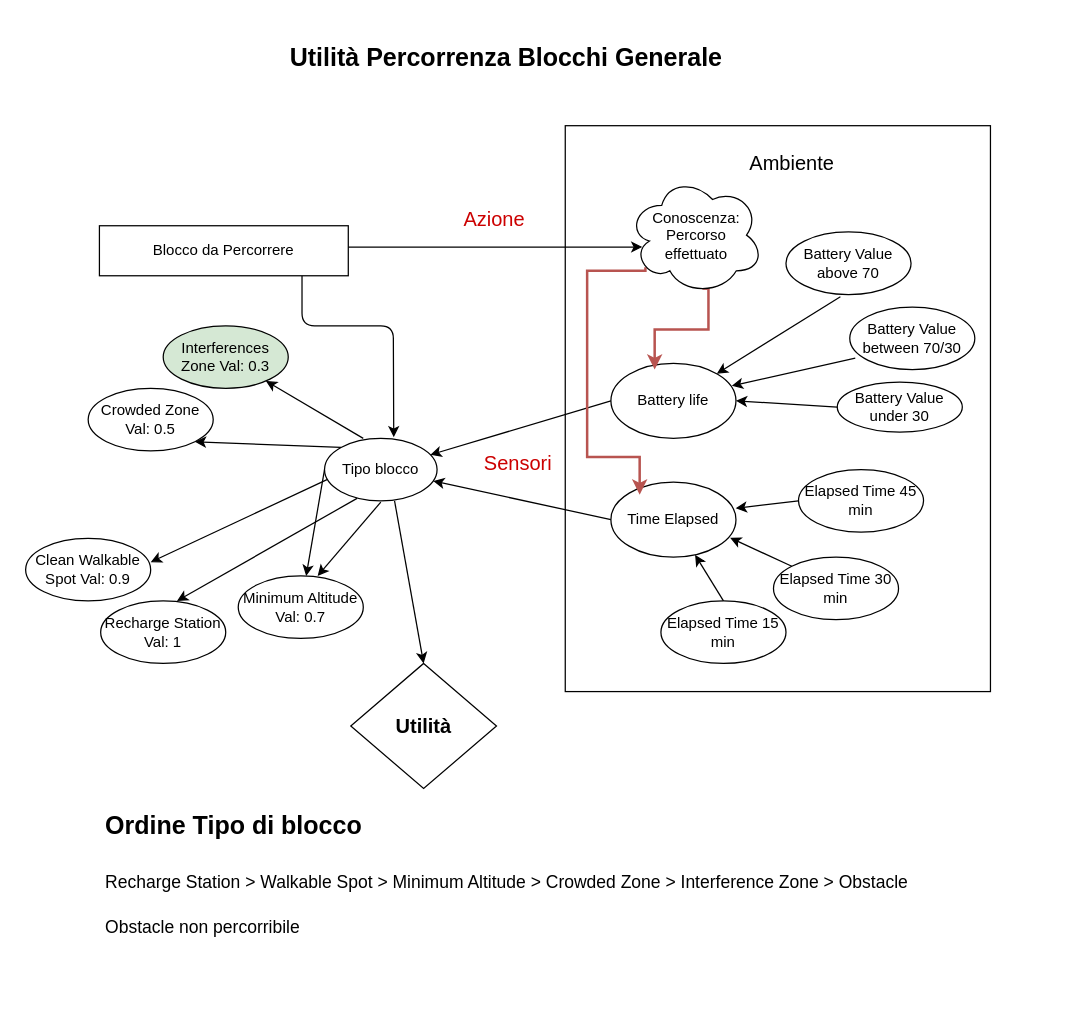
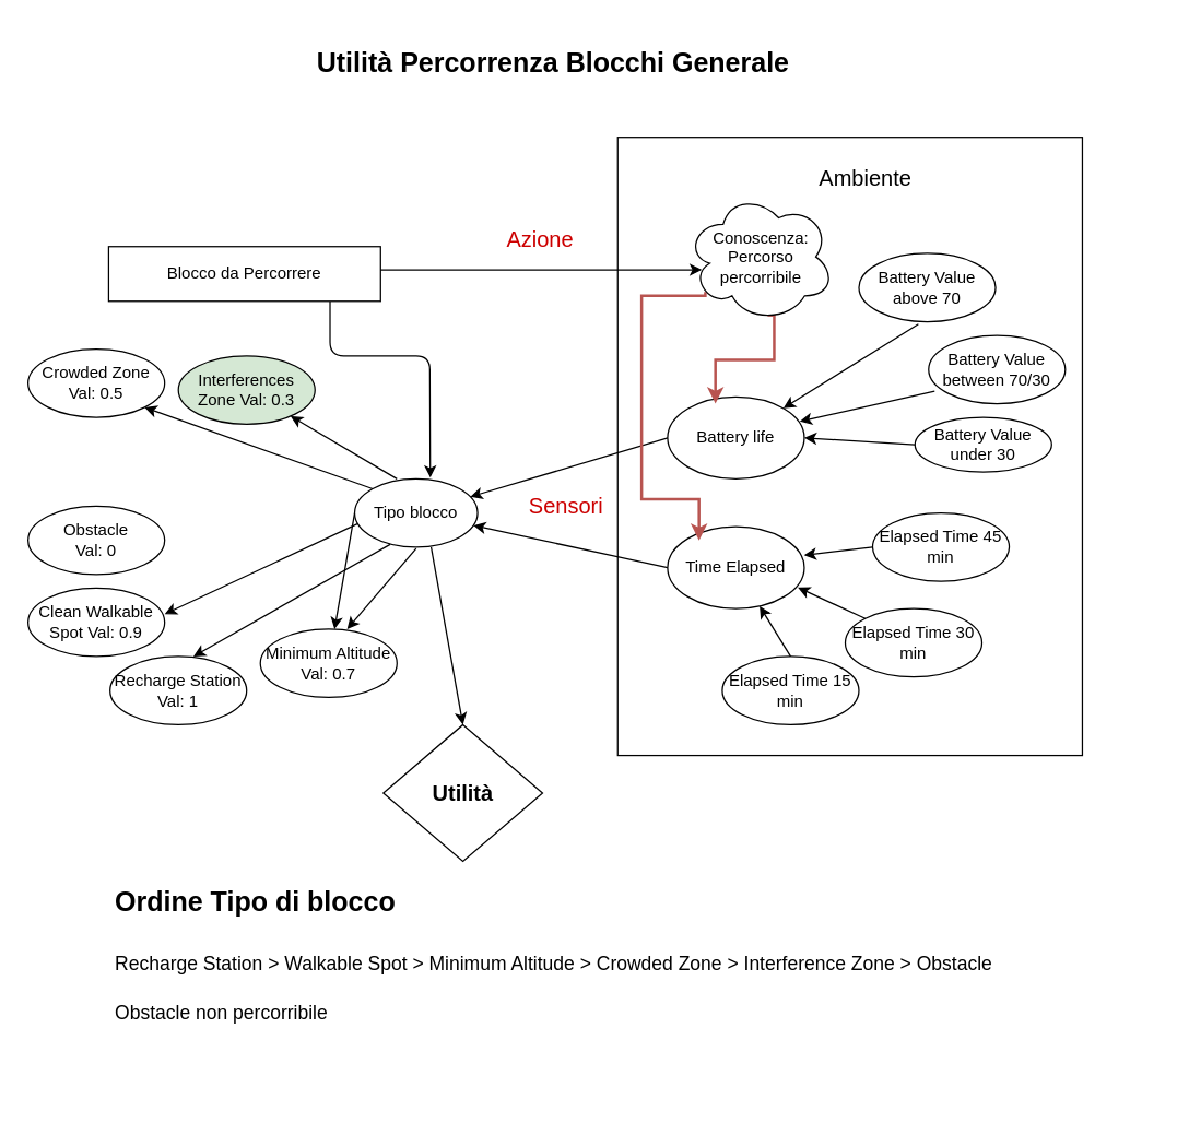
  <mxCell id="0" />
  <mxCell id="1" parent="0" />
  <mxCell id="2" value="" style="rounded=0;whiteSpace=wrap;html=1;rotation=-90;" parent="1" vertex="1"><mxGeometry x="395.25" y="156.25" width="452.5" height="340" as="geometry" /></mxCell>
  <mxCell id="3" value="" style="endArrow=classic;html=1;entryX=0.615;entryY=-0.018;entryDx=0;entryDy=0;entryPerimeter=0;" parent="1" target="5" edge="1"><mxGeometry width="50" height="50" relative="1" as="geometry"><mxPoint x="241" y="220" as="sourcePoint" /><mxPoint x="310" y="350" as="targetPoint" /><Array as="points"><mxPoint x="241" y="260" /><mxPoint x="314" y="260" /></Array></mxGeometry></mxCell>
  <mxCell id="4" value="Blocco da Percorrere" style="rounded=0;whiteSpace=wrap;html=1;" parent="1" vertex="1"><mxGeometry x="79" y="180" width="199" height="40" as="geometry" /></mxCell>
  <mxCell id="5" value="Tipo blocco" style="ellipse;whiteSpace=wrap;html=1;" parent="1" vertex="1"><mxGeometry x="259" y="350" width="90" height="50" as="geometry" /></mxCell>
  <mxCell id="6" value="&lt;font style=&quot;font-size: 16px&quot;&gt;&lt;b&gt;Utilità&lt;/b&gt;&lt;/font&gt;" style="rhombus;whiteSpace=wrap;html=1;" parent="1" vertex="1"><mxGeometry x="280" y="530" width="116.5" height="100" as="geometry" /></mxCell>
  <mxCell id="7" value="" style="endArrow=classic;html=1;entryX=0.5;entryY=0;entryDx=0;entryDy=0;" parent="1" target="6" edge="1"><mxGeometry width="50" height="50" relative="1" as="geometry"><mxPoint x="315" y="400" as="sourcePoint" /><mxPoint x="339.25" y="520" as="targetPoint" /></mxGeometry></mxCell>
  <mxCell id="8" value="" style="endArrow=classic;html=1;exitX=0.022;exitY=0.66;exitDx=0;exitDy=0;exitPerimeter=0;entryX=1;entryY=0.38;entryDx=0;entryDy=0;entryPerimeter=0;" parent="1" source="5" target="10" edge="1"><mxGeometry width="50" height="50" relative="1" as="geometry"><mxPoint x="199" y="460" as="sourcePoint" /><mxPoint x="149" y="380" as="targetPoint" /></mxGeometry></mxCell>
  <mxCell id="9" value="" style="endArrow=classic;html=1;exitX=0.289;exitY=0.96;exitDx=0;exitDy=0;entryX=0.61;entryY=0;entryDx=0;entryDy=0;entryPerimeter=0;exitPerimeter=0;" parent="1" source="5" target="11" edge="1"><mxGeometry width="50" height="50" relative="1" as="geometry"><mxPoint x="272.96" y="400" as="sourcePoint" /><mxPoint x="159" y="430" as="targetPoint" /></mxGeometry></mxCell>
  <mxCell id="10" value="Clean Walkable Spot Val: 0.9" style="ellipse;whiteSpace=wrap;html=1;" parent="1" vertex="1"><mxGeometry x="20" y="430" width="100" height="50" as="geometry" /></mxCell>
  <mxCell id="11" value="Recharge Station&lt;br&gt;Val: 1" style="ellipse;whiteSpace=wrap;html=1;" parent="1" vertex="1"><mxGeometry x="80" y="480" width="100" height="50" as="geometry" /></mxCell>
  <mxCell id="12" value="" style="endArrow=classic;html=1;entryX=0.635;entryY=0;entryDx=0;entryDy=0;entryPerimeter=0;" parent="1" target="13" edge="1"><mxGeometry width="50" height="50" relative="1" as="geometry"><mxPoint x="304" y="401" as="sourcePoint" /><mxPoint x="230" y="477" as="targetPoint" /></mxGeometry></mxCell>
  <mxCell id="13" value="Minimum Altitude&lt;br&gt;Val: 0.7" style="ellipse;whiteSpace=wrap;html=1;" parent="1" vertex="1"><mxGeometry x="190" y="460" width="100" height="50" as="geometry" /></mxCell>
  <mxCell id="14" value="Interferences Zone Val: 0.3" style="ellipse;whiteSpace=wrap;html=1;fillColor=#d5e8d4;" parent="1" vertex="1"><mxGeometry x="130" y="260" width="100" height="50" as="geometry" /></mxCell>
  <mxCell id="15" value="" style="endArrow=classic;html=1;exitX=0;exitY=0.5;exitDx=0;exitDy=0;" parent="1" source="5" target="13" edge="1"><mxGeometry width="50" height="50" relative="1" as="geometry"><mxPoint x="326.98" y="429" as="sourcePoint" /><mxPoint x="239" y="480" as="targetPoint" /></mxGeometry></mxCell>
+ <mxCell id="16" value="Obstacle&lt;br&gt;Val: 0" style="ellipse;whiteSpace=wrap;html=1;" parent="1" vertex="1"><mxGeometry x="20" y="370" width="100" height="50" as="geometry" /></mxCell>
  <mxCell id="17" value="" style="endArrow=classic;html=1;exitX=0;exitY=0;exitDx=0;exitDy=0;entryX=1;entryY=1;entryDx=0;entryDy=0;" parent="1" source="5" target="18" edge="1"><mxGeometry width="50" height="50" relative="1" as="geometry"><mxPoint x="338.98" y="393" as="sourcePoint" /><mxPoint x="109" y="240" as="targetPoint" /></mxGeometry></mxCell>
- <mxCell id="18" value="Crowded Zone&lt;br&gt;Val: 0.5" style="ellipse;whiteSpace=wrap;html=1;" parent="1" vertex="1"><mxGeometry x="70" y="310" width="100" height="50" as="geometry" /></mxCell>
+ <mxCell id="18" value="Crowded Zone&lt;br&gt;Val: 0.5" style="ellipse;whiteSpace=wrap;html=1;" parent="1" vertex="1"><mxGeometry x="20" y="255" width="100" height="50" as="geometry" /></mxCell>
  <mxCell id="19" value="&lt;font style=&quot;font-size: 20px&quot;&gt;&lt;b&gt;Utilità Percorrenza Blocchi Generale&lt;/b&gt;&lt;/font&gt;" style="text;html=1;strokeColor=none;fillColor=none;align=center;verticalAlign=middle;whiteSpace=wrap;rounded=0;" parent="1" vertex="1"><mxGeometry x="190" y="20" width="428.5" height="50" as="geometry" /></mxCell>
  <mxCell id="20" value="&lt;h1 style=&quot;font-size: 20px&quot;&gt;&lt;font style=&quot;font-size: 20px&quot;&gt;Ordine Tipo di blocco&lt;/font&gt;&lt;/h1&gt;&lt;h1&gt;&lt;span style=&quot;font-weight: 400&quot;&gt;&lt;font style=&quot;font-size: 14px&quot;&gt;Recharge Station &amp;gt; Walkable Spot &amp;gt; Minimum Altitude &amp;gt; Crowded Zone &amp;gt; Interference Zone &amp;gt; Obstacle&lt;/font&gt;&lt;/span&gt;&lt;/h1&gt;&lt;div&gt;&lt;span style=&quot;font-weight: 400&quot;&gt;&lt;font style=&quot;font-size: 14px&quot;&gt;Obstacle non percorribile&lt;/font&gt;&lt;/span&gt;&lt;/div&gt;&lt;div&gt;&lt;br&gt;&lt;/div&gt;&lt;div&gt;&lt;span style=&quot;font-weight: 400&quot;&gt;&lt;font style=&quot;font-size: 14px&quot;&gt;&lt;br&gt;&lt;/font&gt;&lt;/span&gt;&lt;/div&gt;&lt;div&gt;&lt;span style=&quot;font-weight: 400&quot;&gt;&lt;font style=&quot;font-size: 14px&quot;&gt;&lt;br&gt;&lt;/font&gt;&lt;/span&gt;&lt;/div&gt;&lt;div&gt;&lt;span style=&quot;font-weight: 400&quot;&gt;&lt;font style=&quot;font-size: 14px&quot;&gt;&lt;br&gt;&lt;/font&gt;&lt;/span&gt;&lt;/div&gt;" style="text;html=1;strokeColor=none;fillColor=none;spacing=5;spacingTop=-20;whiteSpace=wrap;overflow=hidden;rounded=0;" parent="1" vertex="1"><mxGeometry x="79" y="645" width="675" height="155" as="geometry" /></mxCell>
  <mxCell id="21" style="edgeStyle=orthogonalEdgeStyle;rounded=0;orthogonalLoop=1;jettySize=auto;html=1;exitX=0.5;exitY=1;exitDx=0;exitDy=0;" parent="1" edge="1"><mxGeometry relative="1" as="geometry"><mxPoint x="305" y="170" as="sourcePoint" /><mxPoint x="305" y="170" as="targetPoint" /></mxGeometry></mxCell>
  <mxCell id="22" value="Battery life" style="ellipse;whiteSpace=wrap;html=1;" parent="1" vertex="1"><mxGeometry x="488" y="290" width="100" height="60" as="geometry" /></mxCell>
  <mxCell id="23" value="Time Elapsed" style="ellipse;whiteSpace=wrap;html=1;" parent="1" vertex="1"><mxGeometry x="488" y="385" width="100" height="60" as="geometry" /></mxCell>
  <mxCell id="24" value="" style="endArrow=classic;html=1;exitX=0;exitY=0.5;exitDx=0;exitDy=0;" parent="1" source="22" target="5" edge="1"><mxGeometry width="50" height="50" relative="1" as="geometry"><mxPoint x="494" y="339" as="sourcePoint" /><mxPoint x="379" y="375" as="targetPoint" /></mxGeometry></mxCell>
  <mxCell id="25" value="" style="endArrow=classic;html=1;exitX=0;exitY=0.5;exitDx=0;exitDy=0;" parent="1" source="23" target="5" edge="1"><mxGeometry width="50" height="50" relative="1" as="geometry"><mxPoint x="368" y="535" as="sourcePoint" /><mxPoint x="379" y="380" as="targetPoint" /></mxGeometry></mxCell>
  <mxCell id="26" value="Elapsed Time 15 min" style="ellipse;whiteSpace=wrap;html=1;" parent="1" vertex="1"><mxGeometry x="528" y="480" width="100" height="50" as="geometry" /></mxCell>
  <mxCell id="27" value="Elapsed Time 30 min" style="ellipse;whiteSpace=wrap;html=1;" parent="1" vertex="1"><mxGeometry x="618" y="445" width="100" height="50" as="geometry" /></mxCell>
  <mxCell id="28" value="Elapsed Time 45 min" style="ellipse;whiteSpace=wrap;html=1;" parent="1" vertex="1"><mxGeometry x="638" y="375" width="100" height="50" as="geometry" /></mxCell>
  <mxCell id="29" value="" style="endArrow=classic;html=1;exitX=0.5;exitY=0;exitDx=0;exitDy=0;" parent="1" source="26" target="23" edge="1"><mxGeometry width="50" height="50" relative="1" as="geometry"><mxPoint x="368" y="445" as="sourcePoint" /><mxPoint x="418" y="395" as="targetPoint" /></mxGeometry></mxCell>
  <mxCell id="30" value="" style="endArrow=classic;html=1;exitX=0;exitY=0;exitDx=0;exitDy=0;entryX=0.953;entryY=0.742;entryDx=0;entryDy=0;entryPerimeter=0;" parent="1" source="27" target="23" edge="1"><mxGeometry width="50" height="50" relative="1" as="geometry"><mxPoint x="368" y="445" as="sourcePoint" /><mxPoint x="418" y="395" as="targetPoint" /></mxGeometry></mxCell>
  <mxCell id="31" value="" style="endArrow=classic;html=1;exitX=0;exitY=0.5;exitDx=0;exitDy=0;entryX=0.998;entryY=0.349;entryDx=0;entryDy=0;entryPerimeter=0;" parent="1" source="28" target="23" edge="1"><mxGeometry width="50" height="50" relative="1" as="geometry"><mxPoint x="368" y="445" as="sourcePoint" /><mxPoint x="418" y="395" as="targetPoint" /></mxGeometry></mxCell>
  <mxCell id="32" value="Battery Value under 30" style="ellipse;whiteSpace=wrap;html=1;" parent="1" vertex="1"><mxGeometry x="669" y="305" width="100" height="40" as="geometry" /></mxCell>
  <mxCell id="33" value="Battery Value between 70/30" style="ellipse;whiteSpace=wrap;html=1;" parent="1" vertex="1"><mxGeometry x="679" y="245" width="100" height="50" as="geometry" /></mxCell>
  <mxCell id="34" value="Battery Value above 70" style="ellipse;whiteSpace=wrap;html=1;" parent="1" vertex="1"><mxGeometry x="628" y="185" width="100" height="50" as="geometry" /></mxCell>
  <mxCell id="35" value="" style="endArrow=classic;html=1;exitX=0.435;exitY=1.036;exitDx=0;exitDy=0;exitPerimeter=0;" parent="1" source="34" target="22" edge="1"><mxGeometry width="50" height="50" relative="1" as="geometry"><mxPoint x="368" y="445" as="sourcePoint" /><mxPoint x="418" y="395" as="targetPoint" /></mxGeometry></mxCell>
  <mxCell id="36" value="" style="endArrow=classic;html=1;exitX=0.044;exitY=0.818;exitDx=0;exitDy=0;exitPerimeter=0;entryX=0.967;entryY=0.3;entryDx=0;entryDy=0;entryPerimeter=0;" parent="1" source="33" target="22" edge="1"><mxGeometry width="50" height="50" relative="1" as="geometry"><mxPoint x="368" y="445" as="sourcePoint" /><mxPoint x="418" y="395" as="targetPoint" /></mxGeometry></mxCell>
  <mxCell id="37" value="" style="endArrow=classic;html=1;exitX=0;exitY=0.5;exitDx=0;exitDy=0;entryX=1;entryY=0.5;entryDx=0;entryDy=0;" parent="1" source="32" target="22" edge="1"><mxGeometry width="50" height="50" relative="1" as="geometry"><mxPoint x="368" y="445" as="sourcePoint" /><mxPoint x="418" y="395" as="targetPoint" /></mxGeometry></mxCell>
  <mxCell id="38" style="edgeStyle=orthogonalEdgeStyle;rounded=0;orthogonalLoop=1;jettySize=auto;html=1;exitX=0.13;exitY=0.77;exitDx=0;exitDy=0;exitPerimeter=0;fillColor=#f8cecc;strokeColor=#b85450;entryX=0.23;entryY=0.167;entryDx=0;entryDy=0;entryPerimeter=0;strokeWidth=2;" parent="1" source="42" target="23" edge="1"><mxGeometry relative="1" as="geometry"><Array as="points"><mxPoint x="469" y="216" /><mxPoint x="469" y="365" /><mxPoint x="511" y="365" /></Array><mxPoint x="443.5" y="255" as="sourcePoint" /><mxPoint x="511" y="385" as="targetPoint" /></mxGeometry></mxCell>
  <mxCell id="39" value="" style="endArrow=classic;html=1;entryX=0.107;entryY=0.6;entryDx=0;entryDy=0;entryPerimeter=0;" parent="1" target="42" edge="1"><mxGeometry width="50" height="50" relative="1" as="geometry"><mxPoint x="278" y="197" as="sourcePoint" /><mxPoint x="408" y="215" as="targetPoint" /></mxGeometry></mxCell>
  <mxCell id="40" value="" style="endArrow=classic;html=1;exitX=0.344;exitY=0;exitDx=0;exitDy=0;exitPerimeter=0;" parent="1" source="5" target="14" edge="1"><mxGeometry width="50" height="50" relative="1" as="geometry"><mxPoint x="330" y="420" as="sourcePoint" /><mxPoint x="380" y="370" as="targetPoint" /></mxGeometry></mxCell>
  <mxCell id="41" style="edgeStyle=orthogonalEdgeStyle;rounded=0;orthogonalLoop=1;jettySize=auto;html=1;exitX=0.55;exitY=0.95;exitDx=0;exitDy=0;exitPerimeter=0;strokeWidth=2;fillColor=#f8cecc;strokeColor=#b85450;" parent="1" source="42" edge="1"><mxGeometry relative="1" as="geometry"><mxPoint x="523" y="295" as="targetPoint" /><Array as="points"><mxPoint x="566" y="263" /><mxPoint x="523" y="263" /></Array></mxGeometry></mxCell>
- <mxCell id="42" value="Conoscenza:&lt;br&gt;Percorso &lt;br&gt;effettuato" style="ellipse;shape=cloud;whiteSpace=wrap;html=1;align=center;" parent="1" vertex="1"><mxGeometry x="501.5" y="140" width="108.5" height="95" as="geometry" /></mxCell>
+ <mxCell id="42" value="Conoscenza:&lt;br&gt;Percorso &lt;br&gt;percorribile" style="ellipse;shape=cloud;whiteSpace=wrap;html=1;align=center;" parent="1" vertex="1"><mxGeometry x="501.5" y="140" width="108.5" height="95" as="geometry" /></mxCell>
  <mxCell id="43" value="&lt;span style=&quot;font-size: 16px&quot;&gt;Ambiente&lt;/span&gt;" style="text;html=1;fillColor=none;align=center;verticalAlign=middle;whiteSpace=wrap;rounded=0;strokeWidth=1;dashed=1;" parent="1" vertex="1"><mxGeometry x="538" y="110" width="190" height="40" as="geometry" /></mxCell>
  <mxCell id="44" value="&lt;font style=&quot;font-size: 16px&quot; color=&quot;#cc0000&quot;&gt;Azione&lt;/font&gt;" style="text;html=1;strokeColor=none;fillColor=none;align=center;verticalAlign=middle;whiteSpace=wrap;rounded=0;dashed=1;" parent="1" vertex="1"><mxGeometry x="367" y="165" width="56.25" height="20" as="geometry" /></mxCell>
  <mxCell id="45" value="&lt;font style=&quot;font-size: 16px&quot; color=&quot;#cc0000&quot;&gt;Sensori&lt;/font&gt;" style="text;html=1;strokeColor=none;fillColor=none;align=center;verticalAlign=middle;whiteSpace=wrap;rounded=0;dashed=1;" parent="1" vertex="1"><mxGeometry x="394" y="360" width="40" height="20" as="geometry" /></mxCell>
